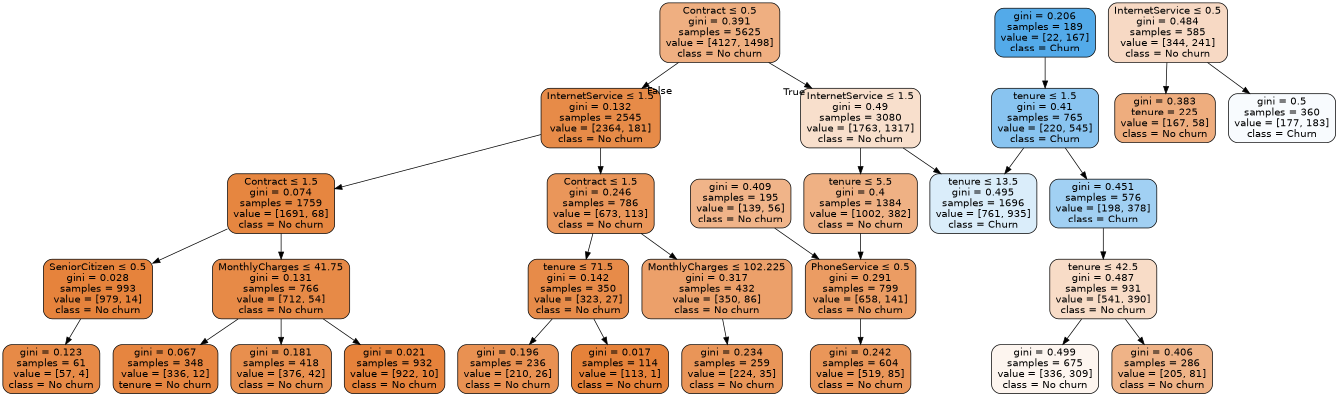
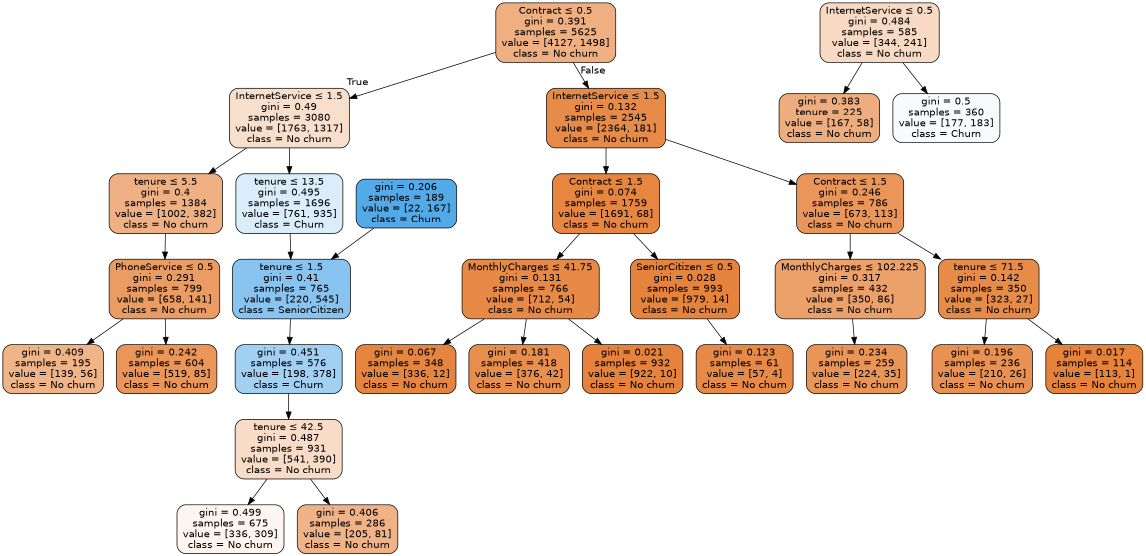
  digraph {
    node [color=black fontname=helvetica shape=box style="filled, rounded"]
    edge [fontname=helvetica]
    n1 [fillcolor="#e58139a2" label=<Contract &le; 0.5<br/>gini = 0.391<br/>samples = 5625<br/>value = [4127, 1498]<br/>class = No churn>]
    n2 [fillcolor="#e5813941" label=<InternetService &le; 1.5<br/>gini = 0.49<br/>samples = 3080<br/>value = [1763, 1317]<br/>class = No churn>]
    n3 [fillcolor="#e58139eb" label=<InternetService &le; 1.5<br/>gini = 0.132<br/>samples = 2545<br/>value = [2364, 181]<br/>class = No churn>]
    n4 [fillcolor="#e581399e" label=<tenure &le; 5.5<br/>gini = 0.4<br/>samples = 1384<br/>value = [1002, 382]<br/>class = No churn>]
    n5 [fillcolor="#399de52f" label=<tenure &le; 13.5<br/>gini = 0.495<br/>samples = 1696<br/>value = [761, 935]<br/>class = Churn>]
    n6 [fillcolor="#e58139f5" label=<Contract &le; 1.5<br/>gini = 0.074<br/>samples = 1759<br/>value = [1691, 68]<br/>class = No churn>]
    n7 [fillcolor="#e58139d4" label=<Contract &le; 1.5<br/>gini = 0.246<br/>samples = 786<br/>value = [673, 113]<br/>class = No churn>]
    n8 [fillcolor="#e58139c8" label=<PhoneService &le; 0.5<br/>gini = 0.291<br/>samples = 799<br/>value = [658, 141]<br/>class = No churn>]
-   n9 [fillcolor="#399de598" label=<tenure &le; 1.5<br/>gini = 0.41<br/>samples = 765<br/>value = [220, 545]<br/>class = Churn>]
+   n9 [fillcolor="#399de598" label=<tenure &le; 1.5<br/>gini = 0.41<br/>samples = 765<br/>value = [220, 545]<br/>class = SeniorCitizen>]
    n10 [fillcolor="#e581394c" label=<InternetService &le; 0.5<br/>gini = 0.484<br/>samples = 585<br/>value = [344, 241]<br/>class = No churn>]
    n11 [fillcolor="#e58139a6" label=<gini = 0.383<br/>tenure = 225<br/>value = [167, 58]<br/>class = No churn>]
    n12 [fillcolor="#399de508" label=<gini = 0.5<br/>samples = 360<br/>value = [177, 183]<br/>class = Churn>]
    n13 [fillcolor="#e5813998" label=<gini = 0.409<br/>samples = 195<br/>value = [139, 56]<br/>class = No churn>]
    n14 [fillcolor="#e58139d5" label=<gini = 0.242<br/>samples = 604<br/>value = [519, 85]<br/>class = No churn>]
    n15 [fillcolor="#399de579" label=<gini = 0.451<br/>samples = 576<br/>value = [198, 378]<br/>class = Churn>]
    n16 [fillcolor="#e5813947" label=<tenure &le; 42.5<br/>gini = 0.487<br/>samples = 931<br/>value = [541, 390]<br/>class = No churn>]
    n17 [fillcolor="#e5813914" label=<gini = 0.499<br/>samples = 675<br/>value = [336, 309]<br/>class = No churn>]
    n18 [fillcolor="#e581399a" label=<gini = 0.406<br/>samples = 286<br/>value = [205, 81]<br/>class = No churn>]
    n19 [fillcolor="#399de5dd" label=<gini = 0.206<br/>samples = 189<br/>value = [22, 167]<br/>class = Churn>]
    n20 [fillcolor="#e58139ec" label=<MonthlyCharges &le; 41.75<br/>gini = 0.131<br/>samples = 766<br/>value = [712, 54]<br/>class = No churn>]
    n21 [fillcolor="#e58139fb" label=<SeniorCitizen &le; 0.5<br/>gini = 0.028<br/>samples = 993<br/>value = [979, 14]<br/>class = No churn>]
    n22 [fillcolor="#e58139c0" label=<MonthlyCharges &le; 102.225<br/>gini = 0.317<br/>samples = 432<br/>value = [350, 86]<br/>class = No churn>]
    n23 [fillcolor="#e58139ea" label=<tenure &le; 71.5<br/>gini = 0.142<br/>samples = 350<br/>value = [323, 27]<br/>class = No churn>]
-   n24 [fillcolor="#e58139f6" label=<gini = 0.067<br/>samples = 348<br/>value = [336, 12]<br/>tenure = No churn>]
+   n24 [fillcolor="#e58139f6" label=<gini = 0.067<br/>samples = 348<br/>value = [336, 12]<br/>class = No churn>]
    n25 [fillcolor="#e58139e3" label=<gini = 0.181<br/>samples = 418<br/>value = [376, 42]<br/>class = No churn>]
    n26 [fillcolor="#e58139fc" label=<gini = 0.021<br/>samples = 932<br/>value = [922, 10]<br/>class = No churn>]
    n27 [fillcolor="#e58139ed" label=<gini = 0.123<br/>samples = 61<br/>value = [57, 4]<br/>class = No churn>]
    n28 [fillcolor="#e58139d7" label=<gini = 0.234<br/>samples = 259<br/>value = [224, 35]<br/>class = No churn>]
    n29 [fillcolor="#e58139df" label=<gini = 0.196<br/>samples = 236<br/>value = [210, 26]<br/>class = No churn>]
    n30 [fillcolor="#e58139fd" label=<gini = 0.017<br/>samples = 114<br/>value = [113, 1]<br/>class = No churn>]
    n1 -> n2 [headlabel=True labelangle=45 labeldistance=2.5]
    n1 -> n3 [headlabel=False labelangle=-45 labeldistance=2.5]
    n2 -> n4
    n2 -> n5
    n3 -> n6
    n3 -> n7
    n4 -> n8
-   n9 -> n5
+   n5 -> n9
    n6 -> n20
    n6 -> n21
    n7 -> n22
    n7 -> n23
-   n13 -> n8
+   n8 -> n13
    n8 -> n14
    n9 -> n15
    n10 -> n11
    n10 -> n12
    n15 -> n16
    n16 -> n17
    n16 -> n18
    n19 -> n9
    n20 -> n24
    n20 -> n25
    n20 -> n26
    n21 -> n27
    n22 -> n28
    n23 -> n29
    n23 -> n30
  }
